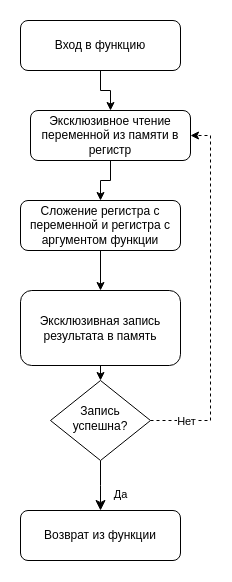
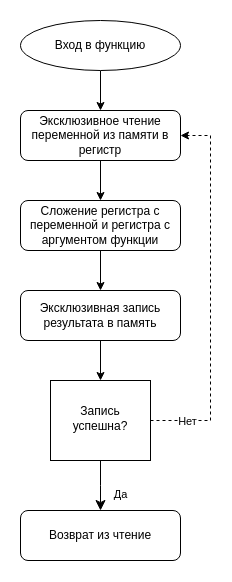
  <mxCell id="0" />
  <mxCell id="1" parent="0" />
  <mxCell id="2" style="edgeStyle=orthogonalEdgeStyle;rounded=0;orthogonalLoop=1;jettySize=auto;html=1;exitX=0.5;exitY=1;exitDx=0;exitDy=0;entryX=0.5;entryY=0;entryDx=0;entryDy=0;" edge="1" parent="1" source="3" target="9"><mxGeometry relative="1" as="geometry" /></mxCell>
- <mxCell id="3" value="Эксклюзивное чтение переменной из памяти в регистр" style="rounded=1;whiteSpace=wrap;html=1;fontSize=12;glass=0;strokeWidth=1;shadow=0;" parent="1" vertex="1"><mxGeometry x="30" y="110" width="160" height="50" as="geometry" /></mxCell>
+ <mxCell id="3" value="Эксклюзивное чтение переменной из памяти в регистр" style="rounded=1;whiteSpace=wrap;html=1;fontSize=12;glass=0;strokeWidth=1;shadow=0;" parent="1" vertex="1"><mxGeometry x="20" y="110" width="160" height="50" as="geometry" /></mxCell>
  <mxCell id="4" value="Да" style="rounded=0;html=1;jettySize=auto;orthogonalLoop=1;fontSize=11;endArrow=classic;endFill=1;endSize=8;strokeWidth=1;shadow=0;labelBackgroundColor=none;edgeStyle=orthogonalEdgeStyle;" parent="1" source="7" edge="1"><mxGeometry x="0.333" y="20" relative="1" as="geometry"><mxPoint as="offset" /><mxPoint x="100" y="510" as="targetPoint" /></mxGeometry></mxCell>
  <mxCell id="5" style="edgeStyle=orthogonalEdgeStyle;rounded=0;orthogonalLoop=1;jettySize=auto;html=1;exitX=1;exitY=0.5;exitDx=0;exitDy=0;entryX=1;entryY=0.5;entryDx=0;entryDy=0;endArrow=classic;endFill=1;dashed=1;" edge="1" parent="1" source="7" target="3"><mxGeometry relative="1" as="geometry"><Array as="points"><mxPoint x="210" y="420" /><mxPoint x="210" y="135" /></Array></mxGeometry></mxCell>
  <mxCell id="6" value="Нет" style="edgeLabel;html=1;align=center;verticalAlign=middle;resizable=0;points=[];" vertex="1" connectable="0" parent="5"><mxGeometry x="-0.809" relative="1" as="geometry"><mxPoint as="offset" /></mxGeometry></mxCell>
- <mxCell id="7" value="Запись успешна?" style="rhombus;whiteSpace=wrap;html=1;shadow=0;fontFamily=Helvetica;fontSize=12;align=center;strokeWidth=1;spacing=6;spacingTop=-4;" parent="1" vertex="1"><mxGeometry x="50" y="380" width="100" height="80" as="geometry" /></mxCell>
+ <mxCell id="7" value="Запись успешна?" style="whiteSpace=wrap;html=1;shadow=0;fontFamily=Helvetica;fontSize=12;align=center;strokeWidth=1;spacing=6;spacingTop=-4;rounded=0;" parent="1" vertex="1"><mxGeometry x="50" y="380" width="100" height="80" as="geometry" /></mxCell>
  <mxCell id="8" style="edgeStyle=orthogonalEdgeStyle;rounded=0;orthogonalLoop=1;jettySize=auto;html=1;exitX=0.5;exitY=1;exitDx=0;exitDy=0;entryX=0.5;entryY=0;entryDx=0;entryDy=0;" edge="1" parent="1" source="9" target="11"><mxGeometry relative="1" as="geometry" /></mxCell>
  <mxCell id="9" value="Сложение регистра с переменной и регистра с аргументом функции" style="rounded=1;whiteSpace=wrap;html=1;fontSize=12;glass=0;strokeWidth=1;shadow=0;" vertex="1" parent="1"><mxGeometry x="20" y="200" width="160" height="50" as="geometry" /></mxCell>
  <mxCell id="10" style="edgeStyle=orthogonalEdgeStyle;rounded=0;orthogonalLoop=1;jettySize=auto;html=1;exitX=0.5;exitY=1;exitDx=0;exitDy=0;entryX=0.5;entryY=0;entryDx=0;entryDy=0;" edge="1" parent="1" source="11" target="7"><mxGeometry relative="1" as="geometry" /></mxCell>
- <mxCell id="11" value="Эксклюзивная запись результата в память" style="rounded=1;whiteSpace=wrap;html=1;fontSize=12;glass=0;strokeWidth=1;shadow=0;" vertex="1" parent="1"><mxGeometry x="20" y="290" width="160" height="75" as="geometry" /></mxCell>
+ <mxCell id="11" value="Эксклюзивная запись результата в память" style="rounded=1;whiteSpace=wrap;html=1;fontSize=12;glass=0;strokeWidth=1;shadow=0;" vertex="1" parent="1"><mxGeometry x="20" y="290" width="160" height="50" as="geometry" /></mxCell>
  <mxCell id="12" style="edgeStyle=orthogonalEdgeStyle;rounded=0;orthogonalLoop=1;jettySize=auto;html=1;exitX=0.5;exitY=1;exitDx=0;exitDy=0;entryX=0.5;entryY=0;entryDx=0;entryDy=0;endArrow=classic;endFill=1;" edge="1" parent="1" source="13" target="3"><mxGeometry relative="1" as="geometry" /></mxCell>
- <mxCell id="13" value="Вход в функцию" style="rounded=1;whiteSpace=wrap;html=1;fontSize=12;glass=0;strokeWidth=1;shadow=0;" vertex="1" parent="1"><mxGeometry x="20" y="20" width="160" height="50" as="geometry" /></mxCell>
- <mxCell id="14" value="Возврат из функции" style="rounded=1;whiteSpace=wrap;html=1;fontSize=12;glass=0;strokeWidth=1;shadow=0;" vertex="1" parent="1"><mxGeometry x="20" y="510" width="160" height="50" as="geometry" /></mxCell>
+ <mxCell id="13" value="Вход в функцию" style="ellipse;whiteSpace=wrap;html=1;fontSize=12;glass=0;strokeWidth=1;shadow=0;" vertex="1" parent="1"><mxGeometry x="20" y="20" width="160" height="50" as="geometry" /></mxCell>
+ <mxCell id="14" value="Возврат из чтение" style="rounded=1;whiteSpace=wrap;html=1;fontSize=12;glass=0;strokeWidth=1;shadow=0;" vertex="1" parent="1"><mxGeometry x="20" y="510" width="160" height="50" as="geometry" /></mxCell>
